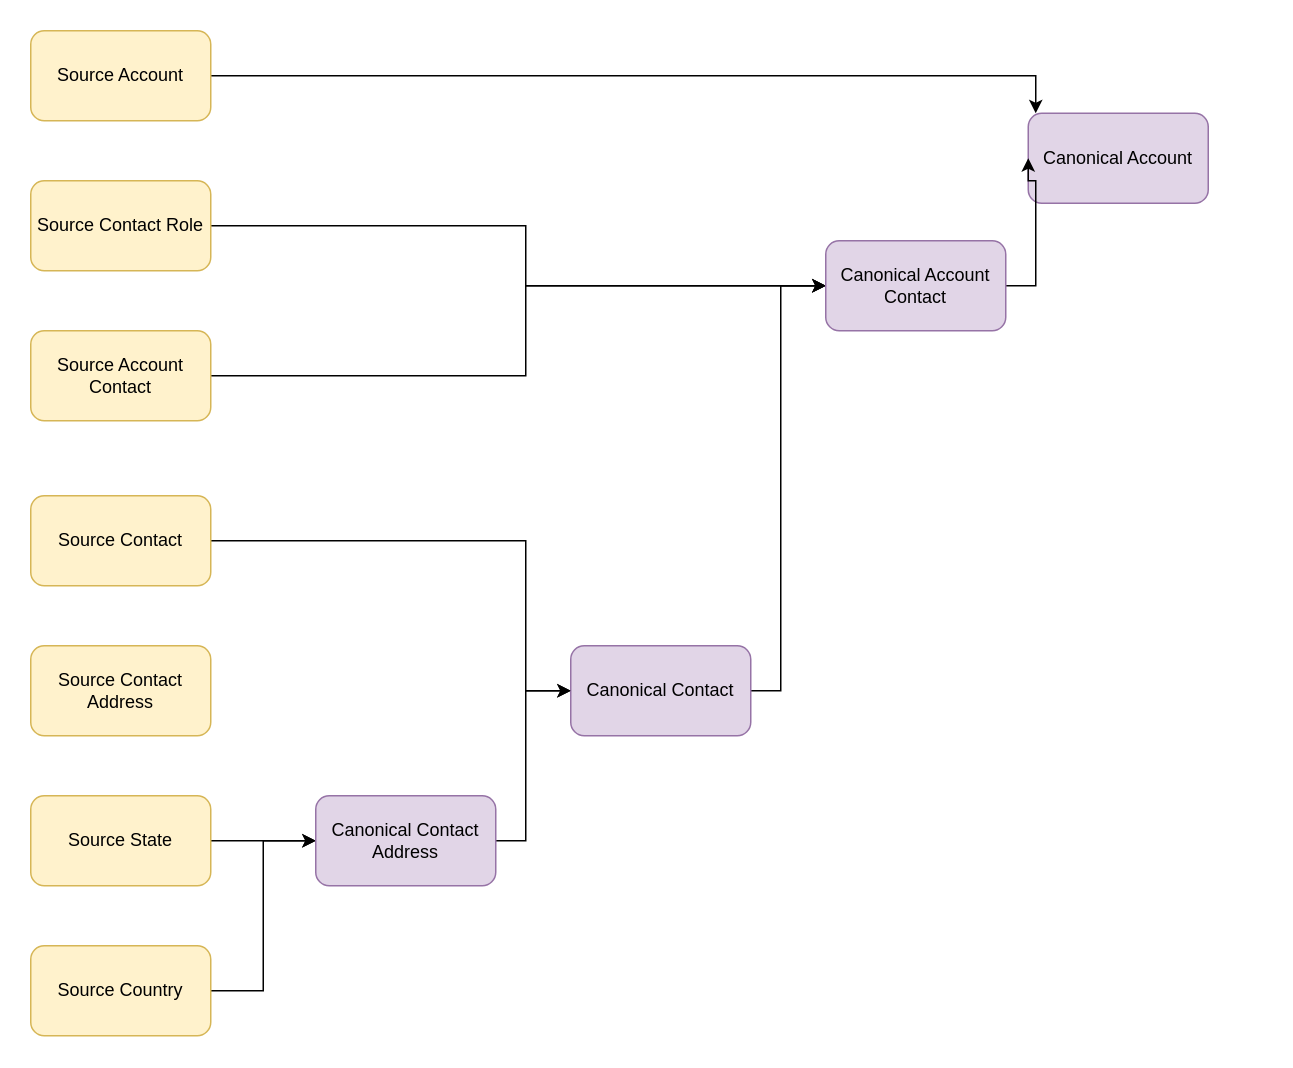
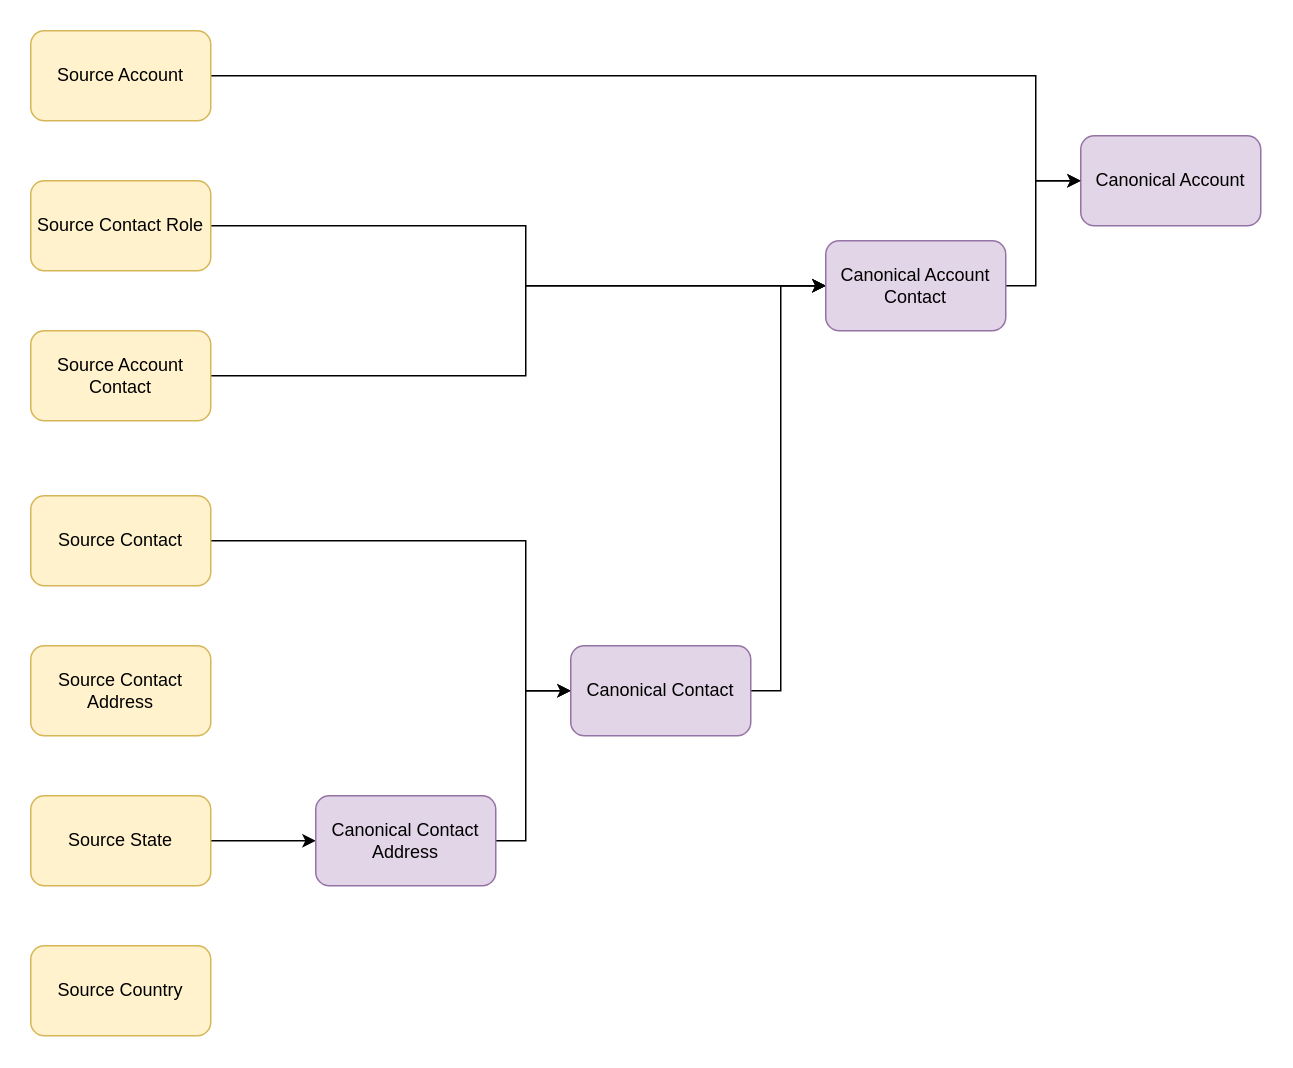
  <mxCell id="0" />
  <mxCell id="1" parent="0" />
  <mxCell id="2" style="edgeStyle=orthogonalEdgeStyle;rounded=0;orthogonalLoop=1;jettySize=auto;html=1;exitX=1;exitY=0.5;exitDx=0;exitDy=0;" edge="1" parent="1" source="3" target="7"><mxGeometry relative="1" as="geometry"><Array as="points"><mxPoint x="690" y="50" /><mxPoint x="690" y="120" /></Array></mxGeometry></mxCell>
  <mxCell id="3" value="Source Account" style="rounded=1;whiteSpace=wrap;html=1;fillColor=#fff2cc;strokeColor=#d6b656;" parent="1" vertex="1"><mxGeometry x="20" y="20" width="120" height="60" as="geometry" /></mxCell>
  <mxCell id="4" style="edgeStyle=orthogonalEdgeStyle;rounded=0;orthogonalLoop=1;jettySize=auto;html=1;exitX=1;exitY=0.5;exitDx=0;exitDy=0;entryX=0;entryY=0.5;entryDx=0;entryDy=0;" edge="1" parent="1" source="5" target="11"><mxGeometry relative="1" as="geometry"><Array as="points"><mxPoint x="350" y="360" /><mxPoint x="350" y="460" /></Array></mxGeometry></mxCell>
  <mxCell id="5" value="Source Contact" style="rounded=1;whiteSpace=wrap;html=1;fillColor=#fff2cc;strokeColor=#d6b656;" parent="1" vertex="1"><mxGeometry x="20" y="330" width="120" height="60" as="geometry" /></mxCell>
  <mxCell id="6" value="Source Contact Address" style="rounded=1;whiteSpace=wrap;html=1;fillColor=#fff2cc;strokeColor=#d6b656;" parent="1" vertex="1"><mxGeometry x="20" y="430" width="120" height="60" as="geometry" /></mxCell>
- <mxCell id="7" value="Canonical Account" style="rounded=1;whiteSpace=wrap;html=1;fillColor=#e1d5e7;strokeColor=#9673a6;" parent="1" vertex="1"><mxGeometry x="685" y="75" width="120" height="60" as="geometry" /></mxCell>
+ <mxCell id="7" value="Canonical Account" style="rounded=1;whiteSpace=wrap;html=1;fillColor=#e1d5e7;strokeColor=#9673a6;" parent="1" vertex="1"><mxGeometry x="720" y="90" width="120" height="60" as="geometry" /></mxCell>
  <mxCell id="8" style="edgeStyle=orthogonalEdgeStyle;rounded=0;orthogonalLoop=1;jettySize=auto;html=1;exitX=1;exitY=0.5;exitDx=0;exitDy=0;" edge="1" parent="1" source="9" target="22"><mxGeometry relative="1" as="geometry"><Array as="points"><mxPoint x="350" y="150" /><mxPoint x="350" y="190" /></Array></mxGeometry></mxCell>
  <mxCell id="9" value="Source Contact Role" style="rounded=1;whiteSpace=wrap;html=1;fillColor=#fff2cc;strokeColor=#d6b656;" parent="1" vertex="1"><mxGeometry x="20" y="120" width="120" height="60" as="geometry" /></mxCell>
  <mxCell id="10" style="edgeStyle=orthogonalEdgeStyle;rounded=0;orthogonalLoop=1;jettySize=auto;html=1;exitX=1;exitY=0.5;exitDx=0;exitDy=0;entryX=0;entryY=0.5;entryDx=0;entryDy=0;" edge="1" parent="1" source="11" target="22"><mxGeometry relative="1" as="geometry"><Array as="points"><mxPoint x="520" y="460" /><mxPoint x="520" y="190" /></Array></mxGeometry></mxCell>
  <mxCell id="11" value="Canonical Contact" style="rounded=1;whiteSpace=wrap;html=1;fillColor=#e1d5e7;strokeColor=#9673a6;" parent="1" vertex="1"><mxGeometry x="380" y="430" width="120" height="60" as="geometry" /></mxCell>
  <mxCell id="12" style="edgeStyle=orthogonalEdgeStyle;rounded=0;orthogonalLoop=1;jettySize=auto;html=1;exitX=1;exitY=0.5;exitDx=0;exitDy=0;" edge="1" parent="1" source="13"><mxGeometry relative="1" as="geometry"><mxPoint x="210" y="560" as="targetPoint" /></mxGeometry></mxCell>
  <mxCell id="13" value="Source State" style="rounded=1;whiteSpace=wrap;html=1;fillColor=#fff2cc;strokeColor=#d6b656;" parent="1" vertex="1"><mxGeometry x="20" y="530" width="120" height="60" as="geometry" /></mxCell>
  <mxCell id="14" style="edgeStyle=orthogonalEdgeStyle;rounded=0;orthogonalLoop=1;jettySize=auto;html=1;exitX=1;exitY=0.5;exitDx=0;exitDy=0;entryX=0;entryY=0.5;entryDx=0;entryDy=0;" edge="1" parent="1" source="15" target="22"><mxGeometry relative="1" as="geometry"><Array as="points"><mxPoint x="350" y="250" /><mxPoint x="350" y="190" /></Array></mxGeometry></mxCell>
  <mxCell id="15" value="Source Account Contact" style="rounded=1;whiteSpace=wrap;html=1;fillColor=#fff2cc;strokeColor=#d6b656;" parent="1" vertex="1"><mxGeometry x="20" y="220" width="120" height="60" as="geometry" /></mxCell>
- <mxCell id="16" style="edgeStyle=orthogonalEdgeStyle;rounded=0;orthogonalLoop=1;jettySize=auto;html=1;exitX=1;exitY=0.5;exitDx=0;exitDy=0;entryX=0;entryY=0.5;entryDx=0;entryDy=0;" edge="1" parent="1" source="17" target="20"><mxGeometry relative="1" as="geometry" /></mxCell>
  <mxCell id="17" value="Source Country" style="rounded=1;whiteSpace=wrap;html=1;fillColor=#fff2cc;strokeColor=#d6b656;" parent="1" vertex="1"><mxGeometry x="20" y="630" width="120" height="60" as="geometry" /></mxCell>
  <mxCell id="18" style="edgeStyle=orthogonalEdgeStyle;rounded=0;orthogonalLoop=1;jettySize=auto;html=1;exitX=0.5;exitY=1;exitDx=0;exitDy=0;" parent="1" source="7" target="7" edge="1"><mxGeometry relative="1" as="geometry" /></mxCell>
  <mxCell id="19" style="edgeStyle=orthogonalEdgeStyle;rounded=0;orthogonalLoop=1;jettySize=auto;html=1;exitX=1;exitY=0.5;exitDx=0;exitDy=0;entryX=0;entryY=0.5;entryDx=0;entryDy=0;" edge="1" parent="1" source="20" target="11"><mxGeometry relative="1" as="geometry"><Array as="points"><mxPoint x="350" y="560" /><mxPoint x="350" y="460" /></Array></mxGeometry></mxCell>
  <mxCell id="20" value="Canonical Contact Address" style="rounded=1;whiteSpace=wrap;html=1;fillColor=#e1d5e7;strokeColor=#9673a6;" vertex="1" parent="1"><mxGeometry x="210" y="530" width="120" height="60" as="geometry" /></mxCell>
  <mxCell id="21" style="edgeStyle=orthogonalEdgeStyle;rounded=0;orthogonalLoop=1;jettySize=auto;html=1;exitX=1;exitY=0.5;exitDx=0;exitDy=0;entryX=0;entryY=0.5;entryDx=0;entryDy=0;" edge="1" parent="1" source="22" target="7"><mxGeometry relative="1" as="geometry"><Array as="points"><mxPoint x="690" y="190" /><mxPoint x="690" y="120" /></Array></mxGeometry></mxCell>
  <mxCell id="22" value="Canonical Account Contact" style="rounded=1;whiteSpace=wrap;html=1;fillColor=#e1d5e7;strokeColor=#9673a6;" vertex="1" parent="1"><mxGeometry x="550" y="160" width="120" height="60" as="geometry" /></mxCell>
